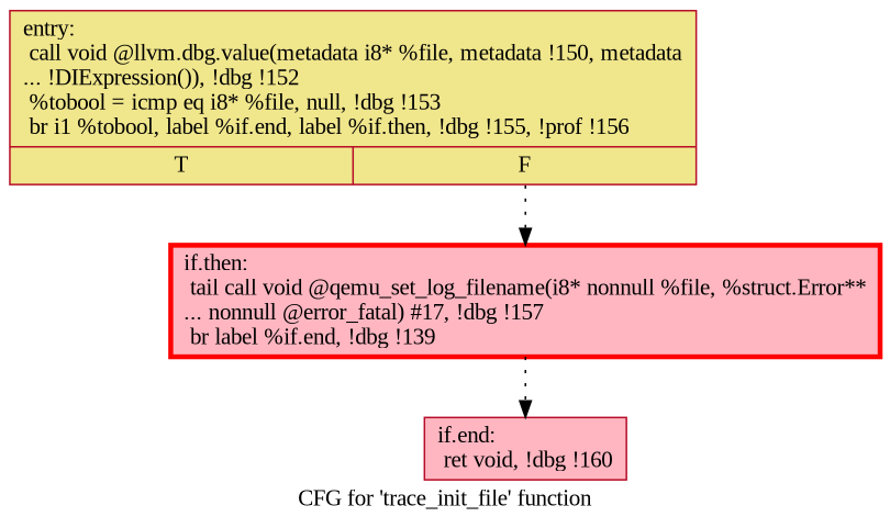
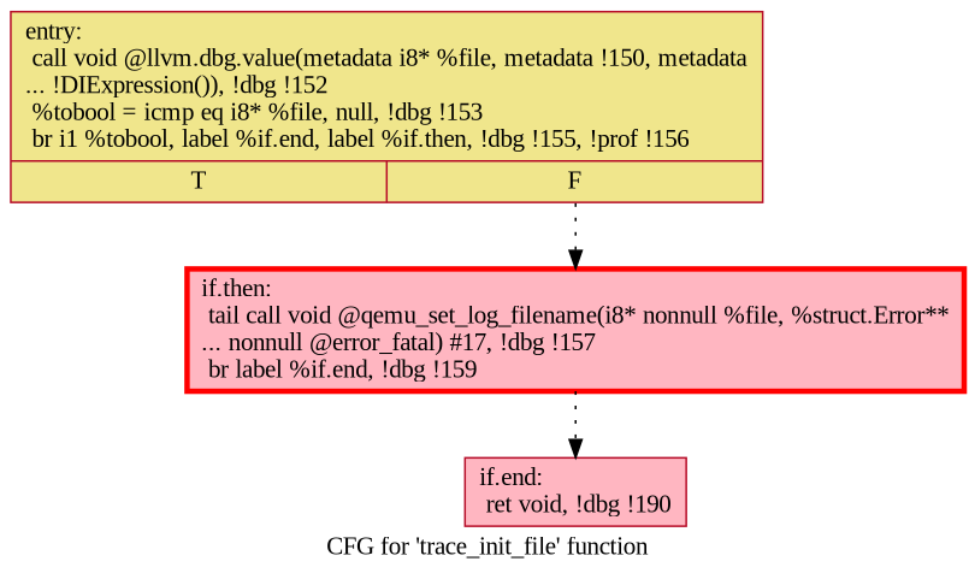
  digraph {
    fontname="Liberation Serif"
    label="CFG for 'trace_init_file' function"
    node [color="#b70d28ff" fillcolor=lightpink fontname="Liberation Serif" shape=record style=filled]
    edge [fontname="Liberation Serif" style=dotted]
    n1 [fillcolor=khaki label="{entry:\l  call void @llvm.dbg.value(metadata i8* %file, metadata !150, metadata\l... !DIExpression()), !dbg !152\l  %tobool = icmp eq i8* %file, null, !dbg !153\l  br i1 %tobool, label %if.end, label %if.then, !dbg !155, !prof !156\l|{<s0>T|<s1>F}}"]
-   n2 [color=red label="{if.then:                                          \l  tail call void @qemu_set_log_filename(i8* nonnull %file, %struct.Error**\l... nonnull @error_fatal) #17, !dbg !157\l  br label %if.end, !dbg !139\l}" penwidth=3.0]
-   n3 [label="{if.end:                                           \l  ret void, !dbg !160\l}"]
+   n2 [color=red label="{if.then:                                          \l  tail call void @qemu_set_log_filename(i8* nonnull %file, %struct.Error**\l... nonnull @error_fatal) #17, !dbg !157\l  br label %if.end, !dbg !159\l}" penwidth=3.0]
+   n3 [label="{if.end:                                           \l  ret void, !dbg !190\l}"]
    n1 -> n2 [tailport=s1]
    n2 -> n3
  }
